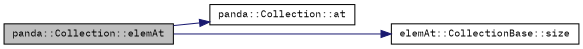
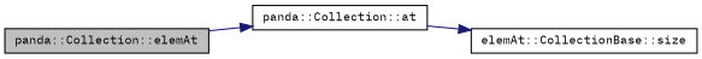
  digraph {
    fontname="IBM Plex Mono"
    rankdir=LR
    node [color=black fillcolor=white fontname="IBM Plex Mono" fontsize=10 shape=record style=filled]
    edge [color=midnightblue fontname="IBM Plex Mono" fontsize=10 labelfontname=Helvetica labelfontsize=10 style=solid]
    n1 [fillcolor=grey75 fontcolor=black height=0.2 label="panda::Collection::elemAt" width=0.4]
    n2 [height=0.2 label="panda::Collection::at" width=0.4]
    n3 [height=0.2 label="elemAt::CollectionBase::size" width=0.4]
    n1 -> n2
-   n1 -> n3
+   n2 -> n3
  }
